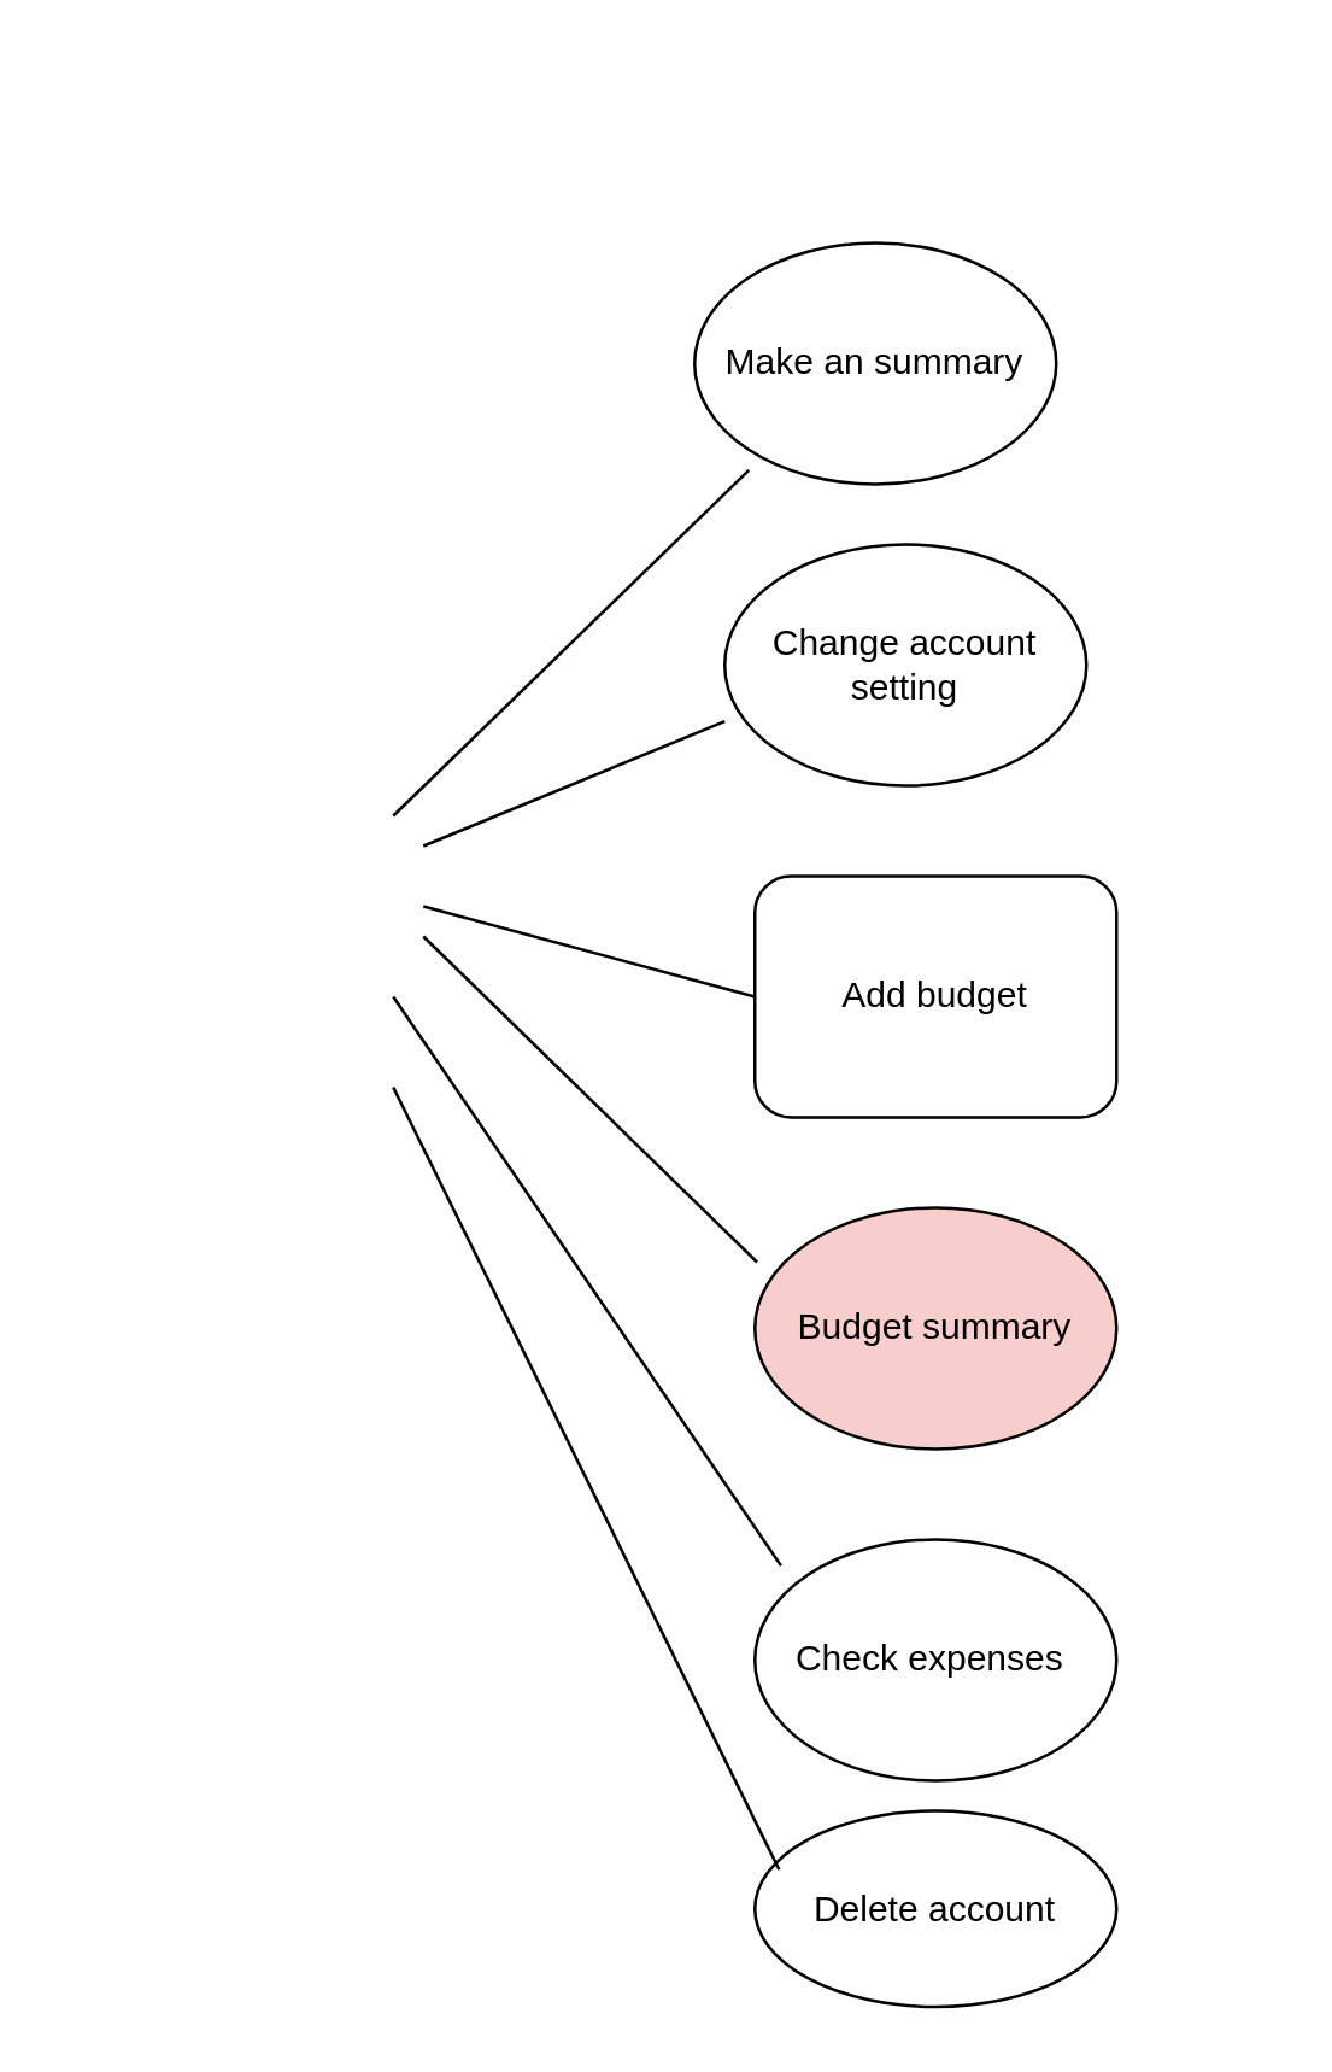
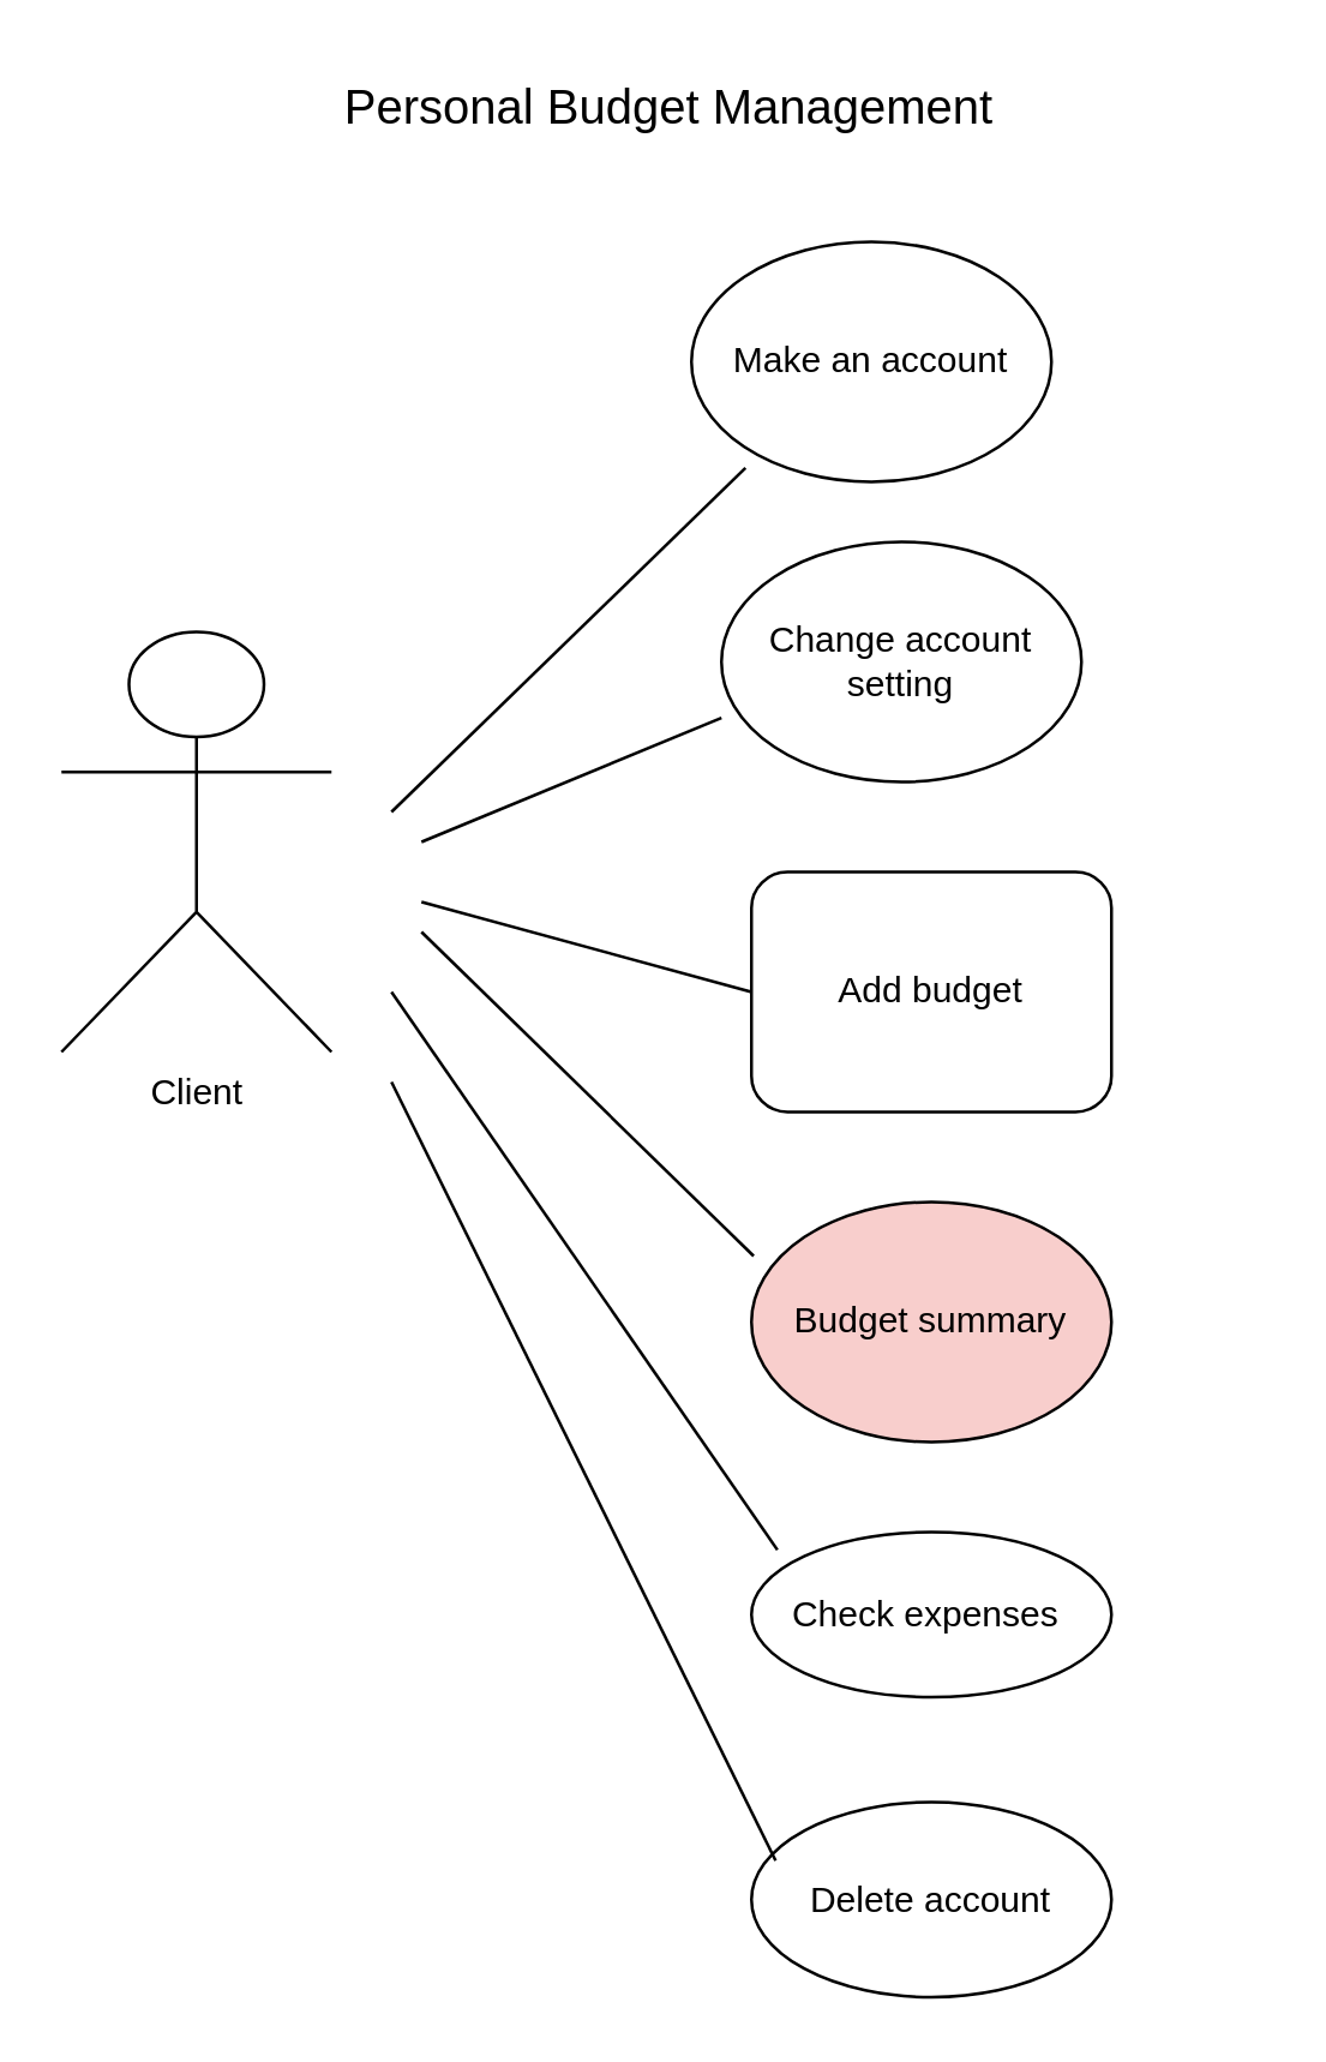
  <mxCell id="0" />
  <mxCell id="1" parent="0" />
+ <mxCell id="2" value="Client" style="shape=umlActor;verticalLabelPosition=bottom;verticalAlign=top;html=1;outlineConnect=0;" vertex="1" parent="1"><mxGeometry y="210" width="90" height="140" as="geometry" x="20" /></mxCell>
  <mxCell id="3" value="Change account setting" style="ellipse;whiteSpace=wrap;html=1;" vertex="1" parent="1"><mxGeometry x="240" y="180" width="120" height="80" as="geometry" /></mxCell>
- <mxCell id="4" value="Make an summary" style="ellipse;whiteSpace=wrap;html=1;" vertex="1" parent="1"><mxGeometry x="230" y="80" width="120" height="80" as="geometry" /></mxCell>
+ <mxCell id="4" value="Make an account" style="ellipse;whiteSpace=wrap;html=1;" vertex="1" parent="1"><mxGeometry x="230" y="80" width="120" height="80" as="geometry" /></mxCell>
  <mxCell id="5" value="Delete account" style="ellipse;whiteSpace=wrap;html=1;" vertex="1" parent="1"><mxGeometry x="250" y="600" width="120" height="65" as="geometry" /></mxCell>
  <mxCell id="6" value="Add budget" style="whiteSpace=wrap;html=1;rounded=1;" vertex="1" parent="1"><mxGeometry x="250" y="290" width="120" height="80" as="geometry" /></mxCell>
  <mxCell id="7" value="Budget summary" style="ellipse;whiteSpace=wrap;html=1;fillColor=#f8cecc;" vertex="1" parent="1"><mxGeometry x="250" y="400" width="120" height="80" as="geometry" /></mxCell>
- <mxCell id="8" value="Check expenses&amp;nbsp;" style="ellipse;whiteSpace=wrap;html=1;" vertex="1" parent="1"><mxGeometry x="250" y="510" width="120" height="80" as="geometry" /></mxCell>
+ <mxCell id="8" value="Check expenses&amp;nbsp;" style="ellipse;whiteSpace=wrap;html=1;" vertex="1" parent="1"><mxGeometry x="250" y="510" width="120" height="55" as="geometry" /></mxCell>
  <mxCell id="9" value="" style="endArrow=none;html=1;rounded=0;entryX=0.15;entryY=0.942;entryDx=0;entryDy=0;entryPerimeter=0;" edge="1" parent="1" target="4"><mxGeometry width="50" height="50" relative="1" as="geometry"><mxPoint x="130" y="270" as="sourcePoint" /><mxPoint x="180" y="220" as="targetPoint" /></mxGeometry></mxCell>
  <mxCell id="10" value="" style="endArrow=none;html=1;rounded=0;entryX=0;entryY=0.733;entryDx=0;entryDy=0;entryPerimeter=0;" edge="1" parent="1" target="3"><mxGeometry width="50" height="50" relative="1" as="geometry"><mxPoint x="140" y="280" as="sourcePoint" /><mxPoint x="190" y="230" as="targetPoint" /></mxGeometry></mxCell>
  <mxCell id="11" value="" style="endArrow=none;html=1;rounded=0;entryX=0;entryY=0.5;entryDx=0;entryDy=0;" edge="1" parent="1" target="6"><mxGeometry width="50" height="50" relative="1" as="geometry"><mxPoint x="140" y="300" as="sourcePoint" /><mxPoint x="190" y="250" as="targetPoint" /></mxGeometry></mxCell>
  <mxCell id="12" value="" style="endArrow=none;html=1;rounded=0;entryX=0.006;entryY=0.225;entryDx=0;entryDy=0;entryPerimeter=0;" edge="1" parent="1" target="7"><mxGeometry width="50" height="50" relative="1" as="geometry"><mxPoint x="140" y="310" as="sourcePoint" /><mxPoint x="180" y="270" as="targetPoint" /></mxGeometry></mxCell>
  <mxCell id="13" value="" style="endArrow=none;html=1;rounded=0;entryX=0.072;entryY=0.108;entryDx=0;entryDy=0;entryPerimeter=0;" edge="1" parent="1" target="8"><mxGeometry width="50" height="50" relative="1" as="geometry"><mxPoint x="130" y="330" as="sourcePoint" /><mxPoint x="170" y="290" as="targetPoint" /></mxGeometry></mxCell>
  <mxCell id="14" value="" style="endArrow=none;html=1;rounded=0;entryX=0.067;entryY=0.3;entryDx=0;entryDy=0;entryPerimeter=0;" edge="1" parent="1" target="5"><mxGeometry width="50" height="50" relative="1" as="geometry"><mxPoint x="130" y="360" as="sourcePoint" /><mxPoint x="390" y="90" as="targetPoint" /></mxGeometry></mxCell>
+ <mxCell id="15" value="&lt;font style=&quot;font-size: 16px;&quot;&gt;Personal Budget Management&amp;nbsp;&lt;/font&gt;" style="text;html=1;align=center;verticalAlign=middle;whiteSpace=wrap;rounded=0;" vertex="1" parent="1"><mxGeometry x="30" y="20" width="390" height="30" as="geometry" /></mxCell>
